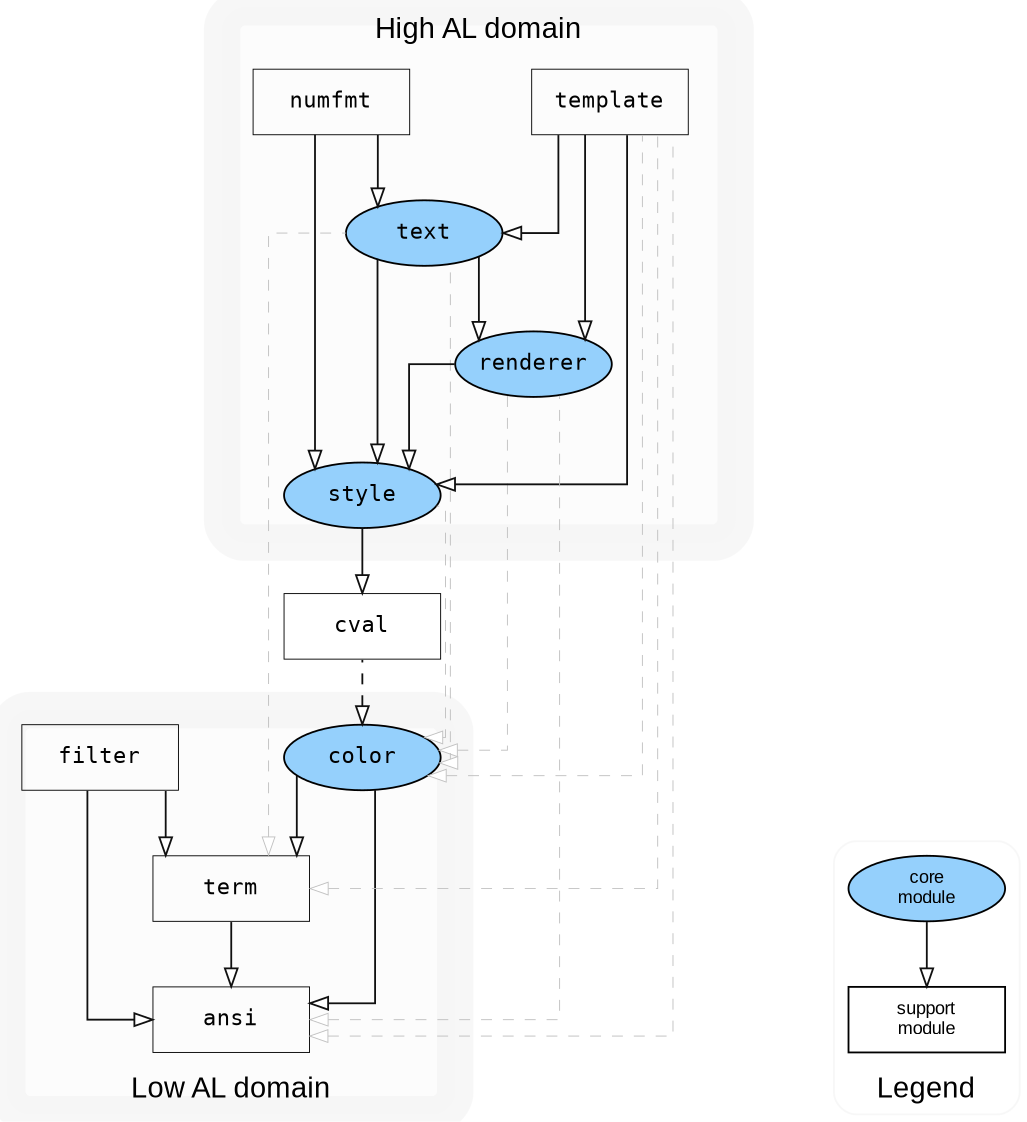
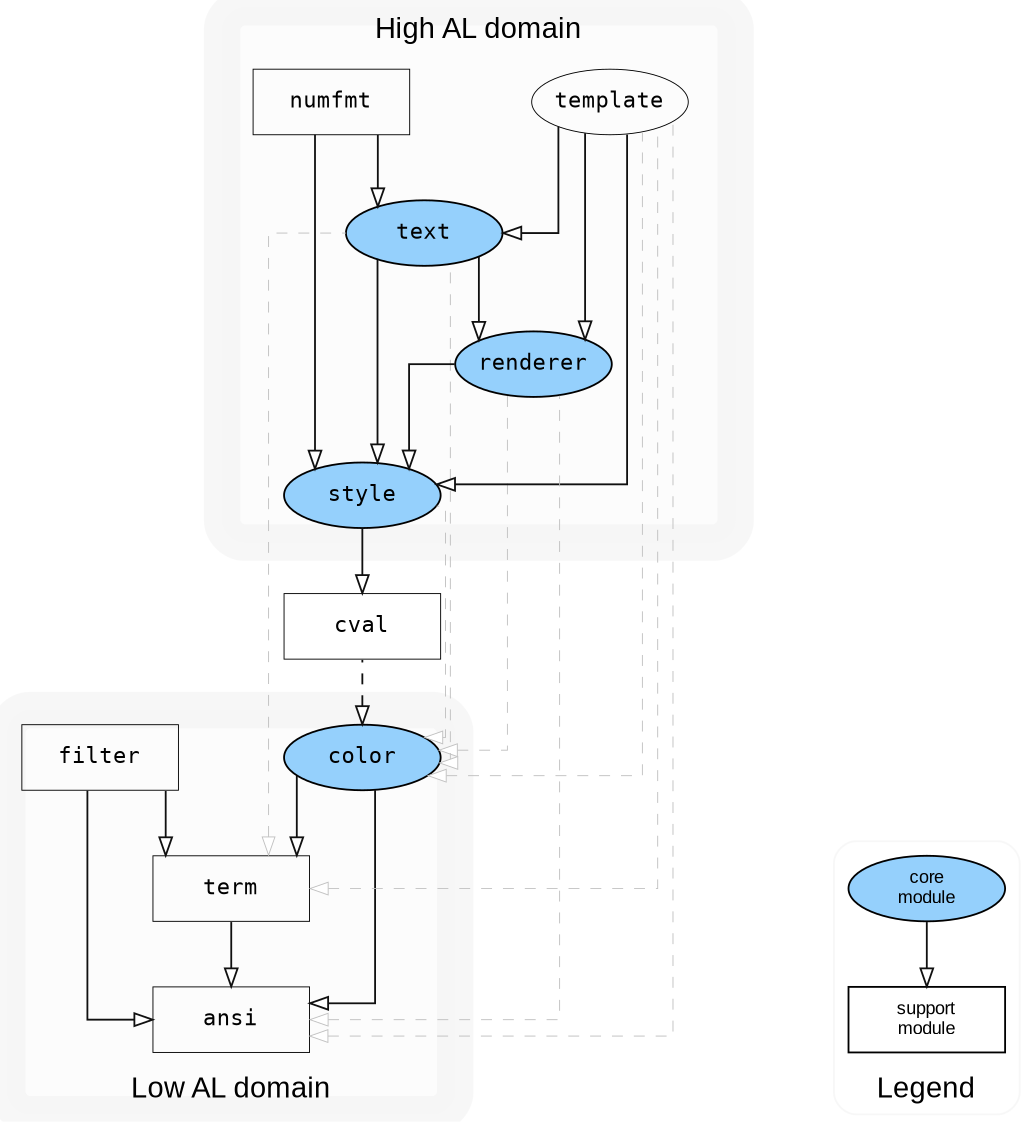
  strict digraph {
    color="#f0f0f080"
    fontname=Arial
    nodesep=.8
    pack=55
    packmode=array_t4
    rankdir=BT
    ranksep=0.5
    splines=ortho
    style=rounded
    node [fillcolor=none fixedsize=true fontname=monospace fontsize=12 group=high margin="0.0,0.0" penwidth=1 shape=rect style="filled,solid"]
    edge [color="#101010" dir=back fillcolor=white penwidth=1]
    color [fillcolor="#95d0fc" fontcolor="#000000" group=low height=.5 shape=ellipse width=1.2]
    renderer [fillcolor="#95d0fc" fontcolor="#000000" height=.5 shape=ellipse width=1.2]
    style [fillcolor="#95d0fc" fontcolor="#000000" height=.5 shape=ellipse width=1.2]
    text [fillcolor="#95d0fc" fontcolor="#000000" height=.5 shape=ellipse width=1.2]
-   template [height=.5 penwidth=.5 width=1.2]
+   template [height=.5 penwidth=.5 shape=ellipse width=1.2]
    ansi [group=low height=.5 penwidth=.5 width=1.2]
    term [group=low height=.5 penwidth=.5 width=1.2]
    cval [fillcolor="#FFFFFF80" height=.5 penwidth=.5 width=1.2 group=""]
    filter [group=low height=.5 penwidth=.5 width=1.2]
    numfmt [height=.5 penwidth=.5 width=1.2]
    n11 [fillcolor="#95d0fc" fontcolor="#000000" fontname=Arial fontsize=10 height=.5 label="core\nmodule" margin=.3 shape=ellipse width=1.2 group=""]
    n12 [fontname=Arial fontsize=10 height=.5 label="support\nmodule" margin=.3 width=1.2 group=""]
    subgraph sub_1 {
      color
      renderer
      style
      text
      template
      ansi
      term
    }
    subgraph sub_2 {
      color
      renderer
      style
      text
      template
      ansi
      term
      cval
      filter
      numfmt
    }
    subgraph sub_3 {
      penwidth=0
      cval
    }
    subgraph cluster_4 {
      bgcolor="#fafafa80"
      fontsize=16
      label="Low AL domain"
      labeljust=c
      labelloc=t
      penwidth=20
      ansi
      term
      filter
      subgraph sub_5 {
        bgcolor="#fafafa80"
        fontsize=16
        label="Low AL domain"
        labeljust=c
        labelloc=t
        penwidth=20
        color
      }
    }
    subgraph cluster_6 {
      bgcolor="#fafafa80"
      fontsize=16
      label="High AL domain"
      labeljust=c
      labelloc=b
      penwidth=20
      template
      numfmt
      subgraph sub_7 {
        bgcolor="#fafafa80"
        fontsize=16
        label="High AL domain"
        labeljust=c
        labelloc=b
        penwidth=20
        renderer
        style
        text
      }
    }
    subgraph cluster_8 {
      fontsize=16
      label=Legend
      labeljust=c
      labelloc=t
      penwidth=1
      n11
      n12
    }
    color -> renderer [color=gray minlen=1 penwidth=.5 style=dashed weight=1]
    color -> style [color=gray minlen=1 penwidth=.5 style=dashed weight=1]
    color -> text [color=gray minlen=1 penwidth=.5 style=dashed weight=1]
    color -> template [color=gray minlen=1 penwidth=.5 style=dashed weight=1]
    color -> cval [minlen=1 style=dashed weight=50]
    renderer -> text
    renderer -> template
    style -> renderer
    style -> text
    style -> template
    style -> numfmt
    text -> template
    text -> numfmt
    ansi -> color
    ansi -> renderer [color=gray minlen=1 penwidth=.5 style=dashed weight=1]
    ansi -> template [color=gray minlen=1 penwidth=.5 style=dashed weight=1]
    ansi -> term
    ansi -> filter
    term -> color
    term -> text [color=gray minlen=1 penwidth=.5 style=dashed weight=1]
    term -> template [color=gray minlen=1 penwidth=.5 style=dashed weight=1]
    term -> filter
    cval -> style [minlen=1 weight=50]
    n12 -> n11 [penwidth=""]
  }
